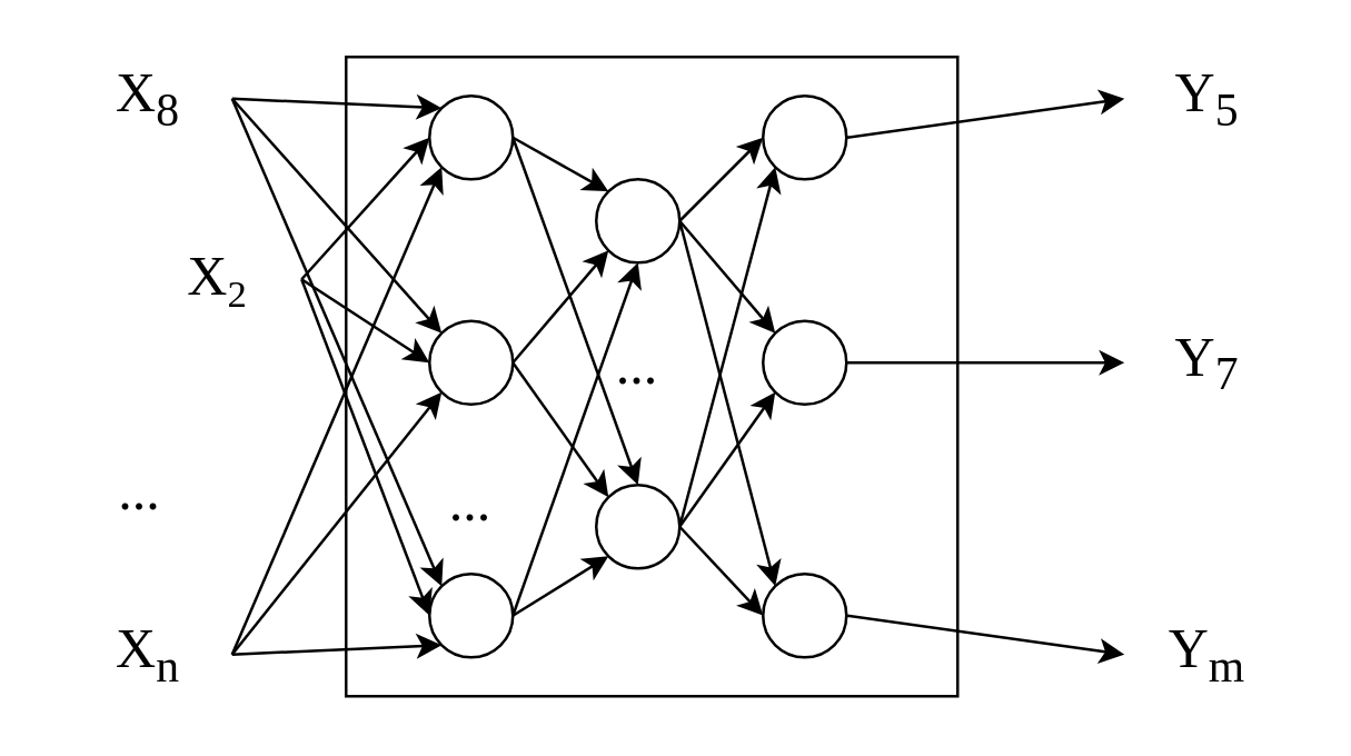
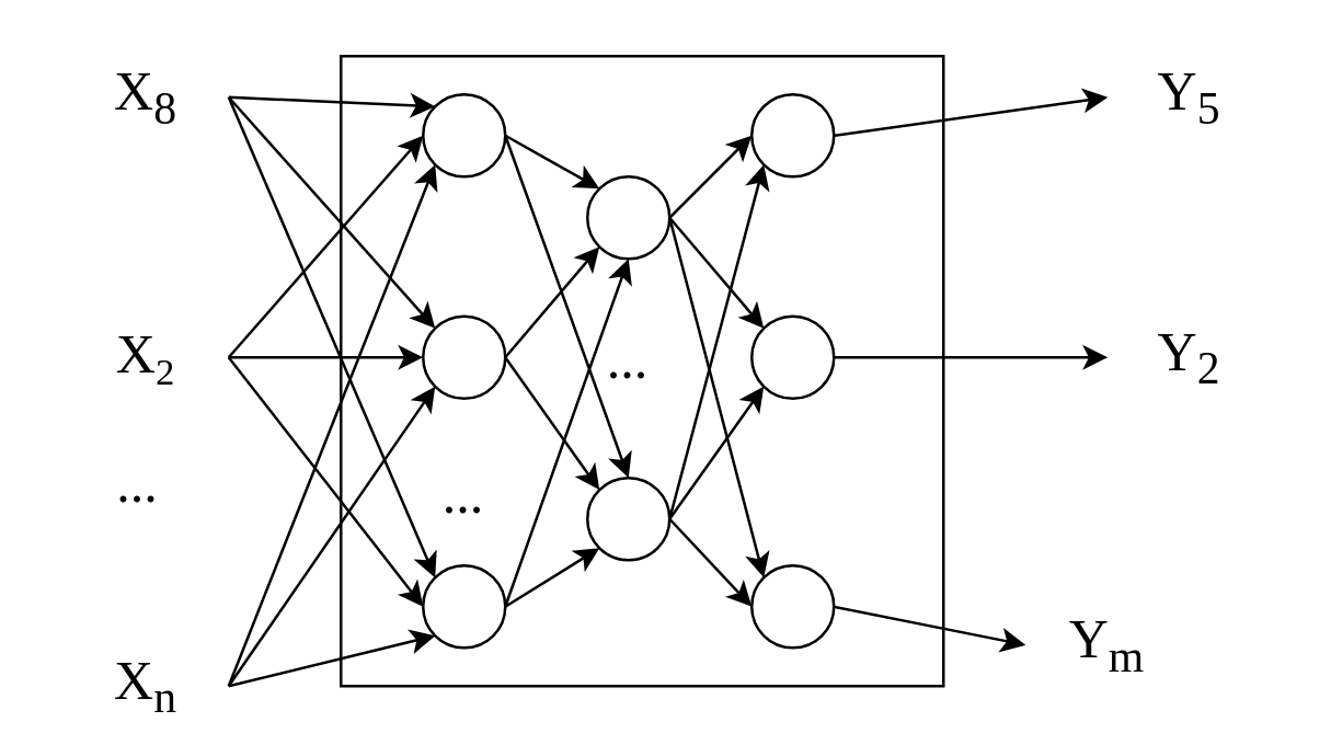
  <mxCell id="0" />
  <mxCell id="1" parent="0" />
  <mxCell id="2" value="" style="rounded=0;whiteSpace=wrap;html=1;" vertex="1" parent="1"><mxGeometry x="124" y="20" width="220" height="230" as="geometry" /></mxCell>
  <mxCell id="3" value="" style="endArrow=classic;html=1;rounded=0;exitX=1;exitY=0.5;exitDx=0;exitDy=0;entryX=0;entryY=0.5;entryDx=0;entryDy=0;" edge="1" parent="1" source="6" target="17"><mxGeometry width="50" height="50" relative="1" as="geometry"><mxPoint x="84" y="100" as="sourcePoint" /><mxPoint x="104" y="100" as="targetPoint" /></mxGeometry></mxCell>
  <mxCell id="4" value="" style="endArrow=classic;html=1;rounded=0;exitX=1;exitY=0.5;exitDx=0;exitDy=0;entryX=0;entryY=0;entryDx=0;entryDy=0;" edge="1" parent="1" source="5" target="16"><mxGeometry width="50" height="50" relative="1" as="geometry"><mxPoint x="84" y="20" as="sourcePoint" /><mxPoint x="94" y="-50" as="targetPoint" /></mxGeometry></mxCell>
  <mxCell id="5" value="&lt;font style=&quot;font-size: 20px;&quot;&gt;X&lt;sub&gt;8&lt;/sub&gt;&lt;/font&gt;" style="text;html=1;align=center;verticalAlign=middle;whiteSpace=wrap;rounded=0;fontFamily=Times New Roman;" vertex="1" parent="1"><mxGeometry x="23" y="20" width="60" height="30" as="geometry" /></mxCell>
- <mxCell id="6" value="&lt;font style=&quot;font-size: 20px;&quot;&gt;X&lt;/font&gt;&lt;font style=&quot;font-size: 16.667px;&quot;&gt;&lt;sub&gt;2&lt;/sub&gt;&lt;/font&gt;" style="text;html=1;align=center;verticalAlign=middle;whiteSpace=wrap;rounded=0;fontFamily=Times New Roman;" vertex="1" parent="1"><mxGeometry x="48" y="85" width="60" height="30" as="geometry" /></mxCell>
+ <mxCell id="6" value="&lt;font style=&quot;font-size: 20px;&quot;&gt;X&lt;/font&gt;&lt;font style=&quot;font-size: 16.667px;&quot;&gt;&lt;sub&gt;2&lt;/sub&gt;&lt;/font&gt;" style="text;html=1;align=center;verticalAlign=middle;whiteSpace=wrap;rounded=0;fontFamily=Times New Roman;" vertex="1" parent="1"><mxGeometry x="23" y="115" width="60" height="30" as="geometry" /></mxCell>
  <mxCell id="7" value="" style="endArrow=classic;html=1;rounded=0;exitX=1;exitY=0.5;exitDx=0;exitDy=0;entryX=0;entryY=1;entryDx=0;entryDy=0;" edge="1" parent="1" source="9" target="19"><mxGeometry width="50" height="50" relative="1" as="geometry"><mxPoint x="84" y="180" as="sourcePoint" /><mxPoint x="114" y="170" as="targetPoint" /></mxGeometry></mxCell>
  <mxCell id="8" value="&lt;span style=&quot;font-size: 20px;&quot;&gt;...&lt;/span&gt;" style="text;html=1;align=center;verticalAlign=middle;whiteSpace=wrap;rounded=0;fontFamily=Times New Roman;" vertex="1" parent="1"><mxGeometry x="20" y="160" width="60" height="30" as="geometry" /></mxCell>
- <mxCell id="9" value="&lt;span style=&quot;font-size: 20px;&quot;&gt;X&lt;sub&gt;n&lt;/sub&gt;&lt;/span&gt;" style="text;html=1;align=center;verticalAlign=middle;whiteSpace=wrap;rounded=0;fontFamily=Times New Roman;" vertex="1" parent="1"><mxGeometry x="23" y="220" width="60" height="30" as="geometry" /></mxCell>
+ <mxCell id="9" value="&lt;span style=&quot;font-size: 20px;&quot;&gt;X&lt;sub&gt;n&lt;/sub&gt;&lt;/span&gt;" style="text;html=1;align=center;verticalAlign=middle;whiteSpace=wrap;rounded=0;fontFamily=Times New Roman;" vertex="1" parent="1"><mxGeometry x="23" y="235" width="60" height="30" as="geometry" /></mxCell>
  <mxCell id="10" value="" style="endArrow=classic;html=1;rounded=0;entryX=0;entryY=0.5;entryDx=0;entryDy=0;exitX=1;exitY=0.5;exitDx=0;exitDy=0;" edge="1" parent="1" source="35" target="13"><mxGeometry width="50" height="50" relative="1" as="geometry"><mxPoint x="334" y="-10" as="sourcePoint" /><mxPoint x="404" y="20" as="targetPoint" /></mxGeometry></mxCell>
  <mxCell id="11" value="" style="endArrow=classic;html=1;rounded=0;entryX=0;entryY=0.5;entryDx=0;entryDy=0;exitX=1;exitY=0.5;exitDx=0;exitDy=0;" edge="1" parent="1" source="36" target="14"><mxGeometry width="50" height="50" relative="1" as="geometry"><mxPoint x="364" y="100" as="sourcePoint" /><mxPoint x="404" y="100" as="targetPoint" /></mxGeometry></mxCell>
  <mxCell id="12" value="" style="endArrow=classic;html=1;rounded=0;entryX=0;entryY=0.5;entryDx=0;entryDy=0;exitX=1;exitY=0.5;exitDx=0;exitDy=0;" edge="1" parent="1" source="37" target="15"><mxGeometry width="50" height="50" relative="1" as="geometry"><mxPoint x="364" y="170" as="sourcePoint" /><mxPoint x="404" y="180" as="targetPoint" /></mxGeometry></mxCell>
  <mxCell id="13" value="&lt;span style=&quot;font-size: 20px;&quot;&gt;Y&lt;sub&gt;5&lt;/sub&gt;&lt;/span&gt;" style="text;html=1;align=center;verticalAlign=middle;whiteSpace=wrap;rounded=0;fontFamily=Times New Roman;" vertex="1" parent="1"><mxGeometry x="404" y="20" width="60" height="30" as="geometry" /></mxCell>
- <mxCell id="14" value="&lt;span style=&quot;font-size: 20px;&quot;&gt;Y&lt;sub&gt;7&lt;/sub&gt;&lt;/span&gt;" style="text;html=1;align=center;verticalAlign=middle;whiteSpace=wrap;rounded=0;fontFamily=Times New Roman;" vertex="1" parent="1"><mxGeometry x="404" y="115" width="60" height="30" as="geometry" /></mxCell>
- <mxCell id="15" value="&lt;span style=&quot;font-size: 20px;&quot;&gt;Y&lt;sub&gt;m&lt;/sub&gt;&lt;/span&gt;" style="text;html=1;align=center;verticalAlign=middle;whiteSpace=wrap;rounded=0;fontFamily=Times New Roman;" vertex="1" parent="1"><mxGeometry x="404" y="220" width="60" height="30" as="geometry" /></mxCell>
+ <mxCell id="14" value="&lt;span style=&quot;font-size: 20px;&quot;&gt;Y&lt;sub&gt;2&lt;/sub&gt;&lt;/span&gt;" style="text;html=1;align=center;verticalAlign=middle;whiteSpace=wrap;rounded=0;fontFamily=Times New Roman;" vertex="1" parent="1"><mxGeometry x="404" y="115" width="60" height="30" as="geometry" /></mxCell>
+ <mxCell id="15" value="&lt;span style=&quot;font-size: 20px;&quot;&gt;Y&lt;sub&gt;m&lt;/sub&gt;&lt;/span&gt;" style="text;html=1;align=center;verticalAlign=middle;whiteSpace=wrap;rounded=0;fontFamily=Times New Roman;" vertex="1" parent="1"><mxGeometry x="374" y="220" width="60" height="30" as="geometry" /></mxCell>
  <mxCell id="16" value="" style="ellipse;whiteSpace=wrap;html=1;aspect=fixed;" vertex="1" parent="1"><mxGeometry x="154" y="34" width="30" height="30" as="geometry" /></mxCell>
  <mxCell id="17" value="" style="ellipse;whiteSpace=wrap;html=1;aspect=fixed;" vertex="1" parent="1"><mxGeometry x="154" y="115" width="30" height="30" as="geometry" /></mxCell>
  <mxCell id="18" value="&lt;span style=&quot;font-size: 20px;&quot;&gt;...&lt;/span&gt;" style="text;html=1;align=center;verticalAlign=middle;whiteSpace=wrap;rounded=0;fontFamily=Times New Roman;" vertex="1" parent="1"><mxGeometry x="139" y="164" width="60" height="30" as="geometry" /></mxCell>
  <mxCell id="19" value="" style="ellipse;whiteSpace=wrap;html=1;aspect=fixed;" vertex="1" parent="1"><mxGeometry x="154" y="206" width="30" height="30" as="geometry" /></mxCell>
  <mxCell id="20" value="" style="endArrow=classic;html=1;rounded=0;entryX=0;entryY=0;entryDx=0;entryDy=0;exitX=1;exitY=0.5;exitDx=0;exitDy=0;" edge="1" parent="1" source="5" target="17"><mxGeometry width="50" height="50" relative="1" as="geometry"><mxPoint x="274" y="140" as="sourcePoint" /><mxPoint x="324" y="90" as="targetPoint" /></mxGeometry></mxCell>
  <mxCell id="21" value="" style="endArrow=classic;html=1;rounded=0;entryX=0;entryY=0;entryDx=0;entryDy=0;exitX=1;exitY=0.5;exitDx=0;exitDy=0;" edge="1" parent="1" source="5" target="19"><mxGeometry width="50" height="50" relative="1" as="geometry"><mxPoint x="274" y="140" as="sourcePoint" /><mxPoint x="324" y="90" as="targetPoint" /></mxGeometry></mxCell>
  <mxCell id="22" value="" style="endArrow=classic;html=1;rounded=0;exitX=1;exitY=0.5;exitDx=0;exitDy=0;entryX=0;entryY=0.5;entryDx=0;entryDy=0;" edge="1" parent="1" source="6" target="16"><mxGeometry width="50" height="50" relative="1" as="geometry"><mxPoint x="274" y="140" as="sourcePoint" /><mxPoint x="324" y="90" as="targetPoint" /></mxGeometry></mxCell>
  <mxCell id="23" value="" style="endArrow=classic;html=1;rounded=0;exitX=1;exitY=0.5;exitDx=0;exitDy=0;entryX=0;entryY=0.5;entryDx=0;entryDy=0;" edge="1" parent="1" source="6" target="19"><mxGeometry width="50" height="50" relative="1" as="geometry"><mxPoint x="274" y="140" as="sourcePoint" /><mxPoint x="324" y="90" as="targetPoint" /></mxGeometry></mxCell>
  <mxCell id="24" value="" style="ellipse;whiteSpace=wrap;html=1;aspect=fixed;" vertex="1" parent="1"><mxGeometry x="214" y="64" width="30" height="30" as="geometry" /></mxCell>
  <mxCell id="25" value="&lt;span style=&quot;font-size: 20px;&quot;&gt;...&lt;/span&gt;" style="text;html=1;align=center;verticalAlign=middle;whiteSpace=wrap;rounded=0;fontFamily=Times New Roman;" vertex="1" parent="1"><mxGeometry x="199" y="115" width="60" height="30" as="geometry" /></mxCell>
  <mxCell id="26" value="" style="ellipse;whiteSpace=wrap;html=1;aspect=fixed;" vertex="1" parent="1"><mxGeometry x="214" y="174" width="30" height="30" as="geometry" /></mxCell>
  <mxCell id="27" value="" style="endArrow=classic;html=1;rounded=0;entryX=0;entryY=0;entryDx=0;entryDy=0;exitX=1;exitY=0.5;exitDx=0;exitDy=0;" edge="1" parent="1" source="16" target="24"><mxGeometry width="50" height="50" relative="1" as="geometry"><mxPoint x="274" y="140" as="sourcePoint" /><mxPoint x="324" y="90" as="targetPoint" /></mxGeometry></mxCell>
  <mxCell id="28" value="" style="endArrow=classic;html=1;rounded=0;exitX=1;exitY=0.5;exitDx=0;exitDy=0;entryX=0.5;entryY=0;entryDx=0;entryDy=0;" edge="1" parent="1" source="16" target="26"><mxGeometry width="50" height="50" relative="1" as="geometry"><mxPoint x="274" y="140" as="sourcePoint" /><mxPoint x="324" y="90" as="targetPoint" /></mxGeometry></mxCell>
  <mxCell id="29" value="" style="endArrow=classic;html=1;rounded=0;entryX=0;entryY=1;entryDx=0;entryDy=0;exitX=1;exitY=0.5;exitDx=0;exitDy=0;" edge="1" parent="1" source="9" target="17"><mxGeometry width="50" height="50" relative="1" as="geometry"><mxPoint x="274" y="140" as="sourcePoint" /><mxPoint x="324" y="90" as="targetPoint" /></mxGeometry></mxCell>
  <mxCell id="30" value="" style="endArrow=classic;html=1;rounded=0;entryX=0;entryY=1;entryDx=0;entryDy=0;exitX=1;exitY=0.5;exitDx=0;exitDy=0;" edge="1" parent="1" source="9" target="16"><mxGeometry width="50" height="50" relative="1" as="geometry"><mxPoint x="274" y="140" as="sourcePoint" /><mxPoint x="324" y="90" as="targetPoint" /></mxGeometry></mxCell>
  <mxCell id="31" value="" style="endArrow=classic;html=1;rounded=0;exitX=1;exitY=0.5;exitDx=0;exitDy=0;entryX=0;entryY=1;entryDx=0;entryDy=0;" edge="1" parent="1" source="19" target="26"><mxGeometry width="50" height="50" relative="1" as="geometry"><mxPoint x="274" y="140" as="sourcePoint" /><mxPoint x="324" y="90" as="targetPoint" /></mxGeometry></mxCell>
  <mxCell id="32" value="" style="endArrow=classic;html=1;rounded=0;entryX=0.5;entryY=1;entryDx=0;entryDy=0;exitX=1;exitY=0.5;exitDx=0;exitDy=0;" edge="1" parent="1" source="19" target="24"><mxGeometry width="50" height="50" relative="1" as="geometry"><mxPoint x="274" y="140" as="sourcePoint" /><mxPoint x="324" y="90" as="targetPoint" /></mxGeometry></mxCell>
  <mxCell id="33" value="" style="endArrow=classic;html=1;rounded=0;exitX=1;exitY=0.5;exitDx=0;exitDy=0;entryX=0;entryY=1;entryDx=0;entryDy=0;" edge="1" parent="1" source="17" target="24"><mxGeometry width="50" height="50" relative="1" as="geometry"><mxPoint x="274" y="140" as="sourcePoint" /><mxPoint x="324" y="90" as="targetPoint" /></mxGeometry></mxCell>
  <mxCell id="34" value="" style="endArrow=classic;html=1;rounded=0;exitX=1;exitY=0.5;exitDx=0;exitDy=0;entryX=0;entryY=0;entryDx=0;entryDy=0;" edge="1" parent="1" source="17" target="26"><mxGeometry width="50" height="50" relative="1" as="geometry"><mxPoint x="274" y="140" as="sourcePoint" /><mxPoint x="324" y="90" as="targetPoint" /></mxGeometry></mxCell>
  <mxCell id="35" value="" style="ellipse;whiteSpace=wrap;html=1;aspect=fixed;" vertex="1" parent="1"><mxGeometry x="274" y="34" width="30" height="30" as="geometry" /></mxCell>
  <mxCell id="36" value="" style="ellipse;whiteSpace=wrap;html=1;aspect=fixed;" vertex="1" parent="1"><mxGeometry x="274" y="115" width="30" height="30" as="geometry" /></mxCell>
  <mxCell id="37" value="" style="ellipse;whiteSpace=wrap;html=1;aspect=fixed;" vertex="1" parent="1"><mxGeometry x="274" y="206" width="30" height="30" as="geometry" /></mxCell>
  <mxCell id="38" value="" style="endArrow=classic;html=1;rounded=0;entryX=0;entryY=0.5;entryDx=0;entryDy=0;exitX=1;exitY=0.5;exitDx=0;exitDy=0;" edge="1" parent="1" source="24" target="35"><mxGeometry width="50" height="50" relative="1" as="geometry"><mxPoint x="274" y="140" as="sourcePoint" /><mxPoint x="324" y="90" as="targetPoint" /></mxGeometry></mxCell>
  <mxCell id="39" value="" style="endArrow=classic;html=1;rounded=0;exitX=1;exitY=0.5;exitDx=0;exitDy=0;entryX=0;entryY=0;entryDx=0;entryDy=0;" edge="1" parent="1" source="24" target="36"><mxGeometry width="50" height="50" relative="1" as="geometry"><mxPoint x="274" y="140" as="sourcePoint" /><mxPoint x="324" y="90" as="targetPoint" /></mxGeometry></mxCell>
  <mxCell id="40" value="" style="endArrow=classic;html=1;rounded=0;exitX=1;exitY=0.5;exitDx=0;exitDy=0;entryX=0;entryY=0;entryDx=0;entryDy=0;" edge="1" parent="1" source="24" target="37"><mxGeometry width="50" height="50" relative="1" as="geometry"><mxPoint x="274" y="140" as="sourcePoint" /><mxPoint x="324" y="90" as="targetPoint" /></mxGeometry></mxCell>
  <mxCell id="41" value="" style="endArrow=classic;html=1;rounded=0;exitX=1;exitY=0.5;exitDx=0;exitDy=0;entryX=0;entryY=1;entryDx=0;entryDy=0;" edge="1" parent="1" source="26" target="35"><mxGeometry width="50" height="50" relative="1" as="geometry"><mxPoint x="274" y="140" as="sourcePoint" /><mxPoint x="324" y="90" as="targetPoint" /></mxGeometry></mxCell>
  <mxCell id="42" value="" style="endArrow=classic;html=1;rounded=0;exitX=1;exitY=0.5;exitDx=0;exitDy=0;entryX=0;entryY=1;entryDx=0;entryDy=0;" edge="1" parent="1" source="26" target="36"><mxGeometry width="50" height="50" relative="1" as="geometry"><mxPoint x="274" y="140" as="sourcePoint" /><mxPoint x="324" y="90" as="targetPoint" /></mxGeometry></mxCell>
  <mxCell id="43" value="" style="endArrow=classic;html=1;rounded=0;exitX=1;exitY=0.5;exitDx=0;exitDy=0;entryX=0;entryY=0.5;entryDx=0;entryDy=0;" edge="1" parent="1" source="26" target="37"><mxGeometry width="50" height="50" relative="1" as="geometry"><mxPoint x="274" y="140" as="sourcePoint" /><mxPoint x="324" y="90" as="targetPoint" /></mxGeometry></mxCell>
